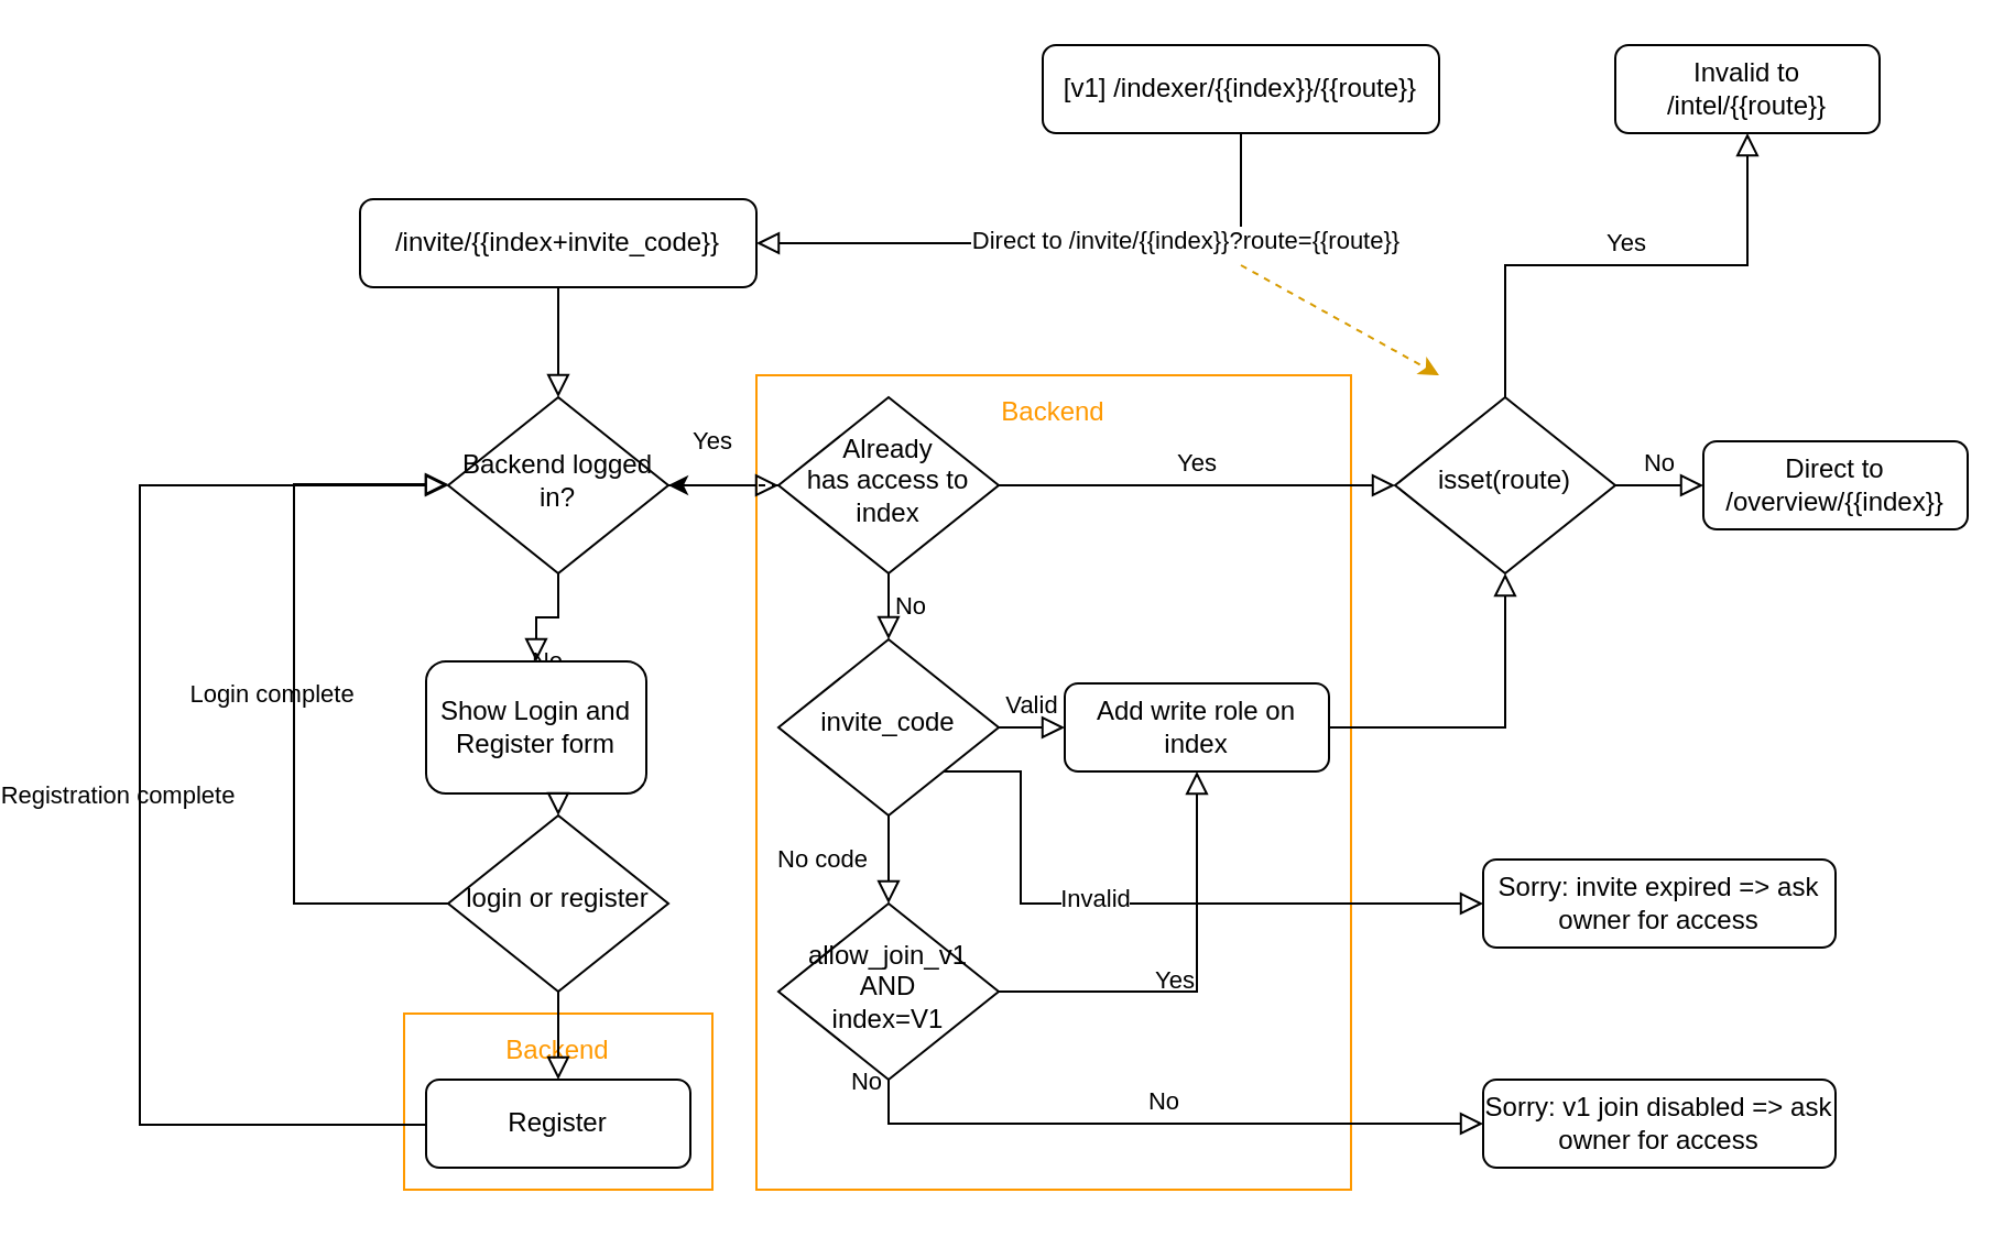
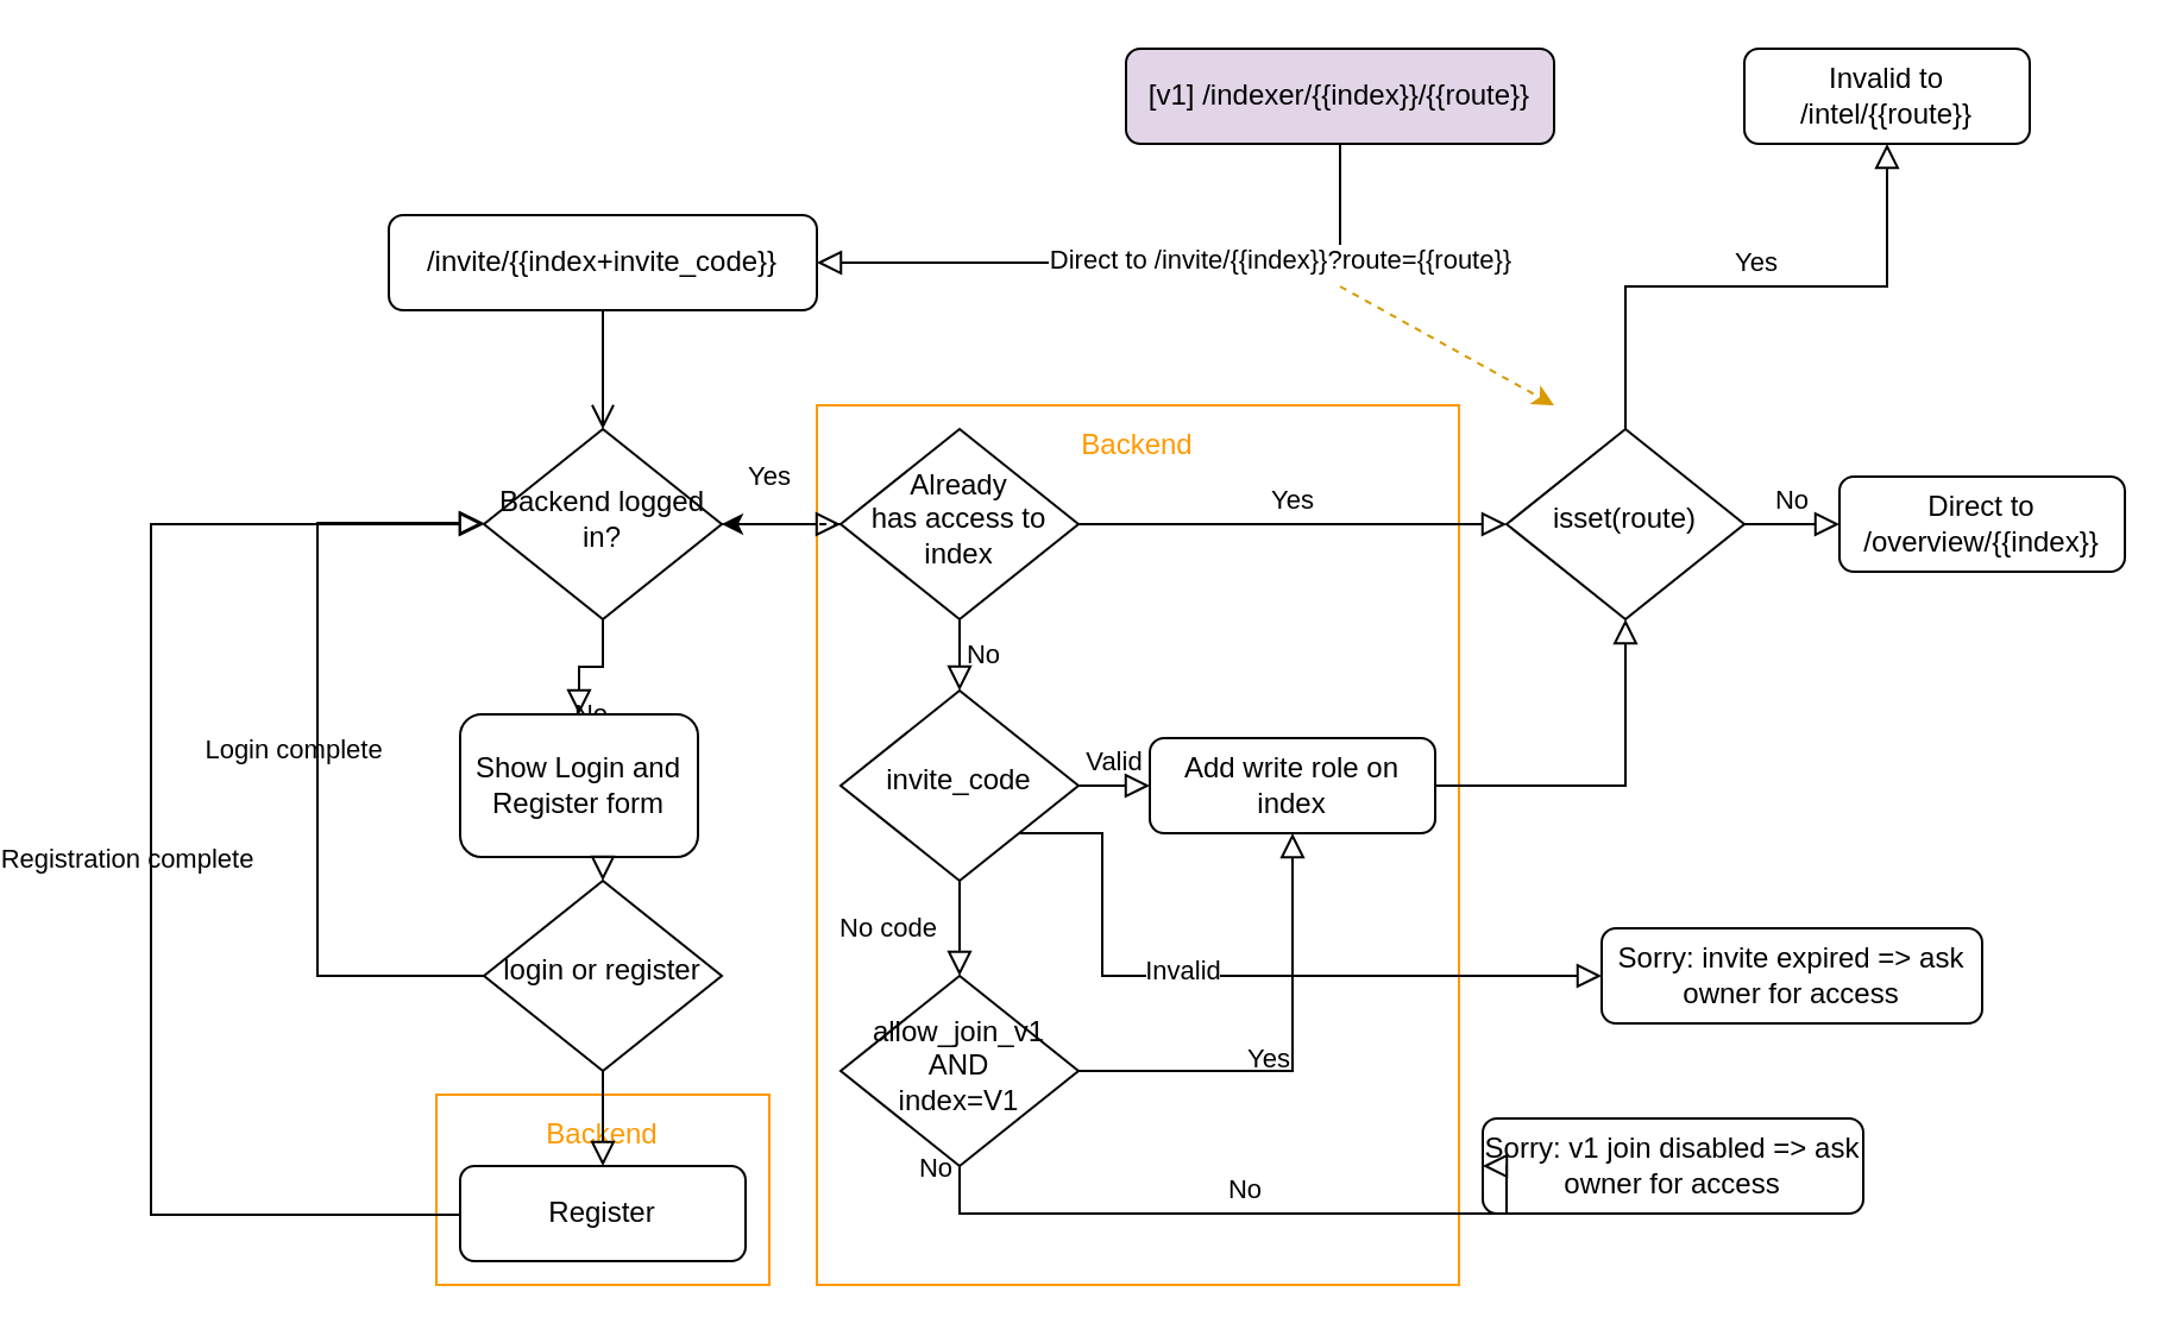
  <mxCell id="0" />
  <mxCell id="1" parent="0" />
  <mxCell id="2" value="Backend" style="outlineConnect=0;gradientColor=none;html=1;whiteSpace=wrap;fontSize=12;fontStyle=0;strokeColor=#FF9900;fillColor=none;verticalAlign=top;align=center;fontColor=#FF9900;dashed=0;spacingTop=3;" vertex="1" parent="1"><mxGeometry x="140" y="460" width="140" height="80" as="geometry" /></mxCell>
  <mxCell id="3" value="Backend" style="outlineConnect=0;gradientColor=none;html=1;whiteSpace=wrap;fontSize=12;fontStyle=0;strokeColor=#FF9900;fillColor=none;verticalAlign=top;align=center;fontColor=#FF9900;dashed=0;spacingTop=3;" vertex="1" parent="1"><mxGeometry x="300" y="170" width="270" height="370" as="geometry" /></mxCell>
- <mxCell id="4" value="" style="rounded=0;html=1;jettySize=auto;orthogonalLoop=1;fontSize=11;endArrow=block;endFill=0;endSize=8;strokeWidth=1;shadow=0;labelBackgroundColor=none;edgeStyle=orthogonalEdgeStyle;" parent="1" source="5" target="8" edge="1"><mxGeometry relative="1" as="geometry" /></mxCell>
+ <mxCell id="4" value="" style="rounded=0;html=1;jettySize=auto;orthogonalLoop=1;fontSize=11;endArrow=open;endFill=0;endSize=8;strokeWidth=1;shadow=0;labelBackgroundColor=none;edgeStyle=orthogonalEdgeStyle;" parent="1" source="5" target="8" edge="1"><mxGeometry relative="1" as="geometry" /></mxCell>
  <mxCell id="5" value="/invite/{{index+invite_code}}" style="rounded=1;whiteSpace=wrap;html=1;fontSize=12;glass=0;strokeWidth=1;shadow=0;" parent="1" vertex="1"><mxGeometry x="120" y="90" width="180" height="40" as="geometry" /></mxCell>
  <mxCell id="6" value="No" style="rounded=0;html=1;jettySize=auto;orthogonalLoop=1;fontSize=11;endArrow=block;endFill=0;endSize=8;strokeWidth=1;shadow=0;labelBackgroundColor=none;edgeStyle=orthogonalEdgeStyle;entryX=0.5;entryY=0;entryDx=0;entryDy=0;" parent="1" source="8" target="11" edge="1"><mxGeometry y="20" relative="1" as="geometry"><mxPoint as="offset" /></mxGeometry></mxCell>
  <mxCell id="7" value="Yes" style="edgeStyle=orthogonalEdgeStyle;rounded=0;html=1;jettySize=auto;orthogonalLoop=1;fontSize=11;endArrow=block;endFill=0;endSize=8;strokeWidth=1;shadow=0;labelBackgroundColor=none;exitX=0.5;exitY=0;exitDx=0;exitDy=0;" parent="1" source="26" target="9" edge="1"><mxGeometry y="10" relative="1" as="geometry"><mxPoint as="offset" /></mxGeometry></mxCell>
  <mxCell id="8" value="Backend logged in?" style="rhombus;whiteSpace=wrap;html=1;shadow=0;fontFamily=Helvetica;fontSize=12;align=center;strokeWidth=1;spacing=6;spacingTop=-4;" parent="1" vertex="1"><mxGeometry x="160" y="180" width="100" height="80" as="geometry" /></mxCell>
  <mxCell id="9" value="Invalid to /intel/{{route}}" style="rounded=1;whiteSpace=wrap;html=1;fontSize=12;glass=0;strokeWidth=1;shadow=0;" parent="1" vertex="1"><mxGeometry x="690" y="20" width="120" height="40" as="geometry" /></mxCell>
  <mxCell id="10" value="Register" style="rounded=1;whiteSpace=wrap;html=1;fontSize=12;glass=0;strokeWidth=1;shadow=0;" parent="1" vertex="1"><mxGeometry x="150" y="490" width="120" height="40" as="geometry" /></mxCell>
  <mxCell id="11" value="Show Login and Register form" style="rounded=1;whiteSpace=wrap;html=1;fontSize=12;glass=0;strokeWidth=1;shadow=0;" vertex="1" parent="1"><mxGeometry x="150" y="300" width="100" height="60" as="geometry" /></mxCell>
  <mxCell id="12" value="" style="rounded=0;html=1;jettySize=auto;orthogonalLoop=1;fontSize=11;endArrow=block;endFill=0;endSize=8;strokeWidth=1;shadow=0;labelBackgroundColor=none;edgeStyle=orthogonalEdgeStyle;entryX=0.5;entryY=0;entryDx=0;entryDy=0;exitX=0.5;exitY=1;exitDx=0;exitDy=0;" edge="1" parent="1" source="13" target="10"><mxGeometry relative="1" as="geometry"><mxPoint x="220" y="140" as="sourcePoint" /><mxPoint x="220" y="190" as="targetPoint" /></mxGeometry></mxCell>
  <mxCell id="13" value="login or register" style="rhombus;whiteSpace=wrap;html=1;shadow=0;fontFamily=Helvetica;fontSize=12;align=center;strokeWidth=1;spacing=6;spacingTop=-4;" vertex="1" parent="1"><mxGeometry x="160" y="370" width="100" height="80" as="geometry" /></mxCell>
  <mxCell id="14" value="" style="rounded=0;html=1;jettySize=auto;orthogonalLoop=1;fontSize=11;endArrow=block;endFill=0;endSize=8;strokeWidth=1;shadow=0;labelBackgroundColor=none;edgeStyle=orthogonalEdgeStyle;entryX=0.5;entryY=0;entryDx=0;entryDy=0;exitX=0.5;exitY=1;exitDx=0;exitDy=0;" edge="1" parent="1" source="11" target="13"><mxGeometry relative="1" as="geometry"><mxPoint x="210" y="340" as="sourcePoint" /><mxPoint x="210" y="490" as="targetPoint" /></mxGeometry></mxCell>
  <mxCell id="15" value="Login complete" style="edgeStyle=orthogonalEdgeStyle;rounded=0;html=1;jettySize=auto;orthogonalLoop=1;fontSize=11;endArrow=block;endFill=0;endSize=8;strokeWidth=1;shadow=0;labelBackgroundColor=none;exitX=0;exitY=0.5;exitDx=0;exitDy=0;" edge="1" parent="1" source="13"><mxGeometry y="10" relative="1" as="geometry"><mxPoint as="offset" /><mxPoint x="16" y="219.5" as="sourcePoint" /><mxPoint x="160" y="219.5" as="targetPoint" /><Array as="points"><mxPoint x="90" y="410" /><mxPoint x="90" y="220" /></Array></mxGeometry></mxCell>
  <mxCell id="16" value="Registration complete" style="edgeStyle=orthogonalEdgeStyle;rounded=0;html=1;jettySize=auto;orthogonalLoop=1;fontSize=11;endArrow=block;endFill=0;endSize=8;strokeWidth=1;shadow=0;labelBackgroundColor=none;exitX=0;exitY=0.5;exitDx=0;exitDy=0;" edge="1" parent="1"><mxGeometry y="10" relative="1" as="geometry"><mxPoint as="offset" /><mxPoint x="150" y="510.5" as="sourcePoint" /><mxPoint x="160" y="220" as="targetPoint" /><Array as="points"><mxPoint x="20" y="511" /><mxPoint x="20" y="220" /></Array></mxGeometry></mxCell>
  <mxCell id="17" value="" style="edgeStyle=orthogonalEdgeStyle;rounded=0;orthogonalLoop=1;jettySize=auto;html=1;dashed=1;" edge="1" parent="1" source="18" target="8"><mxGeometry relative="1" as="geometry" /></mxCell>
  <mxCell id="18" value="Already &lt;br&gt;has access to&lt;br&gt;index" style="rhombus;whiteSpace=wrap;html=1;shadow=0;fontFamily=Helvetica;fontSize=12;align=center;strokeWidth=1;spacing=6;spacingTop=-4;" vertex="1" parent="1"><mxGeometry x="310" y="180" width="100" height="80" as="geometry" /></mxCell>
  <mxCell id="19" value="Yes" style="edgeStyle=orthogonalEdgeStyle;rounded=0;html=1;jettySize=auto;orthogonalLoop=1;fontSize=11;endArrow=block;endFill=0;endSize=8;strokeWidth=1;shadow=0;labelBackgroundColor=none;" edge="1" parent="1" source="8" target="18"><mxGeometry x="-0.2" y="20" relative="1" as="geometry"><mxPoint as="offset" /><mxPoint x="260" y="220" as="sourcePoint" /><mxPoint x="500" y="220" as="targetPoint" /></mxGeometry></mxCell>
  <mxCell id="20" value="Add write role on index" style="rounded=1;whiteSpace=wrap;html=1;fontSize=12;glass=0;strokeWidth=1;shadow=0;" vertex="1" parent="1"><mxGeometry x="440" y="310" width="120" height="40" as="geometry" /></mxCell>
  <mxCell id="21" value="No" style="edgeStyle=orthogonalEdgeStyle;rounded=0;html=1;jettySize=auto;orthogonalLoop=1;fontSize=11;endArrow=block;endFill=0;endSize=8;strokeWidth=1;shadow=0;labelBackgroundColor=none;exitX=0.5;exitY=1;exitDx=0;exitDy=0;entryX=0.5;entryY=0;entryDx=0;entryDy=0;" edge="1" parent="1" source="18" target="32"><mxGeometry y="10" relative="1" as="geometry"><mxPoint as="offset" /><mxPoint x="420" y="230" as="sourcePoint" /><mxPoint x="510" y="230" as="targetPoint" /></mxGeometry></mxCell>
  <mxCell id="22" value="" style="edgeStyle=orthogonalEdgeStyle;rounded=0;html=1;jettySize=auto;orthogonalLoop=1;fontSize=11;endArrow=block;endFill=0;endSize=8;strokeWidth=1;shadow=0;labelBackgroundColor=none;exitX=1;exitY=0.5;exitDx=0;exitDy=0;entryX=0.5;entryY=1;entryDx=0;entryDy=0;" edge="1" parent="1" source="20" target="26"><mxGeometry y="10" relative="1" as="geometry"><mxPoint as="offset" /><mxPoint x="560" y="310" as="sourcePoint" /><mxPoint x="640" y="360" as="targetPoint" /></mxGeometry></mxCell>
- <mxCell id="23" value="[v1] /indexer/{{index}}/{{route}}" style="rounded=1;whiteSpace=wrap;html=1;fontSize=12;glass=0;strokeWidth=1;shadow=0;" vertex="1" parent="1"><mxGeometry x="430" y="20" width="180" height="40" as="geometry" /></mxCell>
+ <mxCell id="23" value="[v1] /indexer/{{index}}/{{route}}" style="rounded=1;whiteSpace=wrap;html=1;fontSize=12;glass=0;strokeWidth=1;shadow=0;fillColor=#e1d5e7;" vertex="1" parent="1"><mxGeometry x="430" y="20" width="180" height="40" as="geometry" /></mxCell>
  <mxCell id="24" value="" style="rounded=0;html=1;jettySize=auto;orthogonalLoop=1;fontSize=11;endArrow=block;endFill=0;endSize=8;strokeWidth=1;shadow=0;labelBackgroundColor=none;edgeStyle=orthogonalEdgeStyle;exitX=0.5;exitY=1;exitDx=0;exitDy=0;entryX=1;entryY=0.5;entryDx=0;entryDy=0;" edge="1" parent="1" source="23" target="5"><mxGeometry relative="1" as="geometry"><mxPoint x="220" y="140" as="sourcePoint" /><mxPoint x="220" y="190" as="targetPoint" /><Array as="points"><mxPoint x="520" y="110" /></Array></mxGeometry></mxCell>
  <mxCell id="25" value="Direct to /invite/{{index}}?route={{route}}" style="edgeLabel;html=1;align=center;verticalAlign=middle;resizable=0;points=[];" vertex="1" connectable="0" parent="24"><mxGeometry x="-0.44" y="-2" relative="1" as="geometry"><mxPoint as="offset" /></mxGeometry></mxCell>
  <mxCell id="26" value="isset(route)" style="rhombus;whiteSpace=wrap;html=1;shadow=0;fontFamily=Helvetica;fontSize=12;align=center;strokeWidth=1;spacing=6;spacingTop=-4;" vertex="1" parent="1"><mxGeometry x="590" y="180" width="100" height="80" as="geometry" /></mxCell>
  <mxCell id="27" value="Yes" style="edgeStyle=orthogonalEdgeStyle;rounded=0;html=1;jettySize=auto;orthogonalLoop=1;fontSize=11;endArrow=block;endFill=0;endSize=8;strokeWidth=1;shadow=0;labelBackgroundColor=none;" edge="1" parent="1" source="18" target="26"><mxGeometry y="10" relative="1" as="geometry"><mxPoint as="offset" /><mxPoint x="410" y="220" as="sourcePoint" /><mxPoint x="710" y="220" as="targetPoint" /></mxGeometry></mxCell>
  <mxCell id="28" value="Direct to /overview/{{index}}" style="rounded=1;whiteSpace=wrap;html=1;fontSize=12;glass=0;strokeWidth=1;shadow=0;" vertex="1" parent="1"><mxGeometry x="730" y="200" width="120" height="40" as="geometry" /></mxCell>
  <mxCell id="29" value="No" style="edgeStyle=orthogonalEdgeStyle;rounded=0;html=1;jettySize=auto;orthogonalLoop=1;fontSize=11;endArrow=block;endFill=0;endSize=8;strokeWidth=1;shadow=0;labelBackgroundColor=none;exitX=1;exitY=0.5;exitDx=0;exitDy=0;entryX=0;entryY=0.5;entryDx=0;entryDy=0;" edge="1" parent="1" source="26" target="28"><mxGeometry y="10" relative="1" as="geometry"><mxPoint as="offset" /><mxPoint x="640" y="190" as="sourcePoint" /><mxPoint x="760" y="70" as="targetPoint" /></mxGeometry></mxCell>
  <mxCell id="30" value="" style="endArrow=classic;html=1;fillColor=#ffe6cc;strokeColor=#d79b00;dashed=1;" edge="1" parent="1"><mxGeometry relative="1" as="geometry"><mxPoint x="520" y="120" as="sourcePoint" /><mxPoint x="610" y="170" as="targetPoint" /></mxGeometry></mxCell>
- <mxCell id="31" value="Sorry: v1 join disabled =&amp;gt; ask owner for access" style="rounded=1;whiteSpace=wrap;html=1;fontSize=12;glass=0;strokeWidth=1;shadow=0;" vertex="1" parent="1"><mxGeometry x="630" y="490" width="160" height="40" as="geometry" /></mxCell>
+ <mxCell id="31" value="Sorry: v1 join disabled =&amp;gt; ask owner for access" style="rounded=1;whiteSpace=wrap;html=1;fontSize=12;glass=0;strokeWidth=1;shadow=0;" vertex="1" parent="1"><mxGeometry x="580" y="470" width="160" height="40" as="geometry" /></mxCell>
  <mxCell id="32" value="invite_code" style="rhombus;whiteSpace=wrap;html=1;shadow=0;fontFamily=Helvetica;fontSize=12;align=center;strokeWidth=1;spacing=6;spacingTop=-4;" vertex="1" parent="1"><mxGeometry x="310" y="290" width="100" height="80" as="geometry" /></mxCell>
  <mxCell id="33" value="Valid" style="edgeStyle=orthogonalEdgeStyle;rounded=0;html=1;jettySize=auto;orthogonalLoop=1;fontSize=11;endArrow=block;endFill=0;endSize=8;strokeWidth=1;shadow=0;labelBackgroundColor=none;entryX=0;entryY=0.5;entryDx=0;entryDy=0;exitX=1;exitY=0.5;exitDx=0;exitDy=0;" edge="1" parent="1" source="32" target="20"><mxGeometry y="10" relative="1" as="geometry"><mxPoint as="offset" /><mxPoint x="415" y="370" as="sourcePoint" /><mxPoint x="585" y="370" as="targetPoint" /><Array as="points"><mxPoint x="430" y="330" /><mxPoint x="430" y="330" /></Array></mxGeometry></mxCell>
  <mxCell id="34" value="No" style="edgeStyle=orthogonalEdgeStyle;rounded=0;html=1;jettySize=auto;orthogonalLoop=1;fontSize=11;endArrow=block;endFill=0;endSize=8;strokeWidth=1;shadow=0;labelBackgroundColor=none;exitX=0.5;exitY=1;exitDx=0;exitDy=0;" edge="1" parent="1" source="38"><mxGeometry y="10" relative="1" as="geometry"><mxPoint as="offset" /><mxPoint x="410" y="480" as="sourcePoint" /><mxPoint x="360" y="450" as="targetPoint" /></mxGeometry></mxCell>
  <mxCell id="35" style="edgeStyle=orthogonalEdgeStyle;rounded=0;orthogonalLoop=1;jettySize=auto;html=1;exitX=0.5;exitY=1;exitDx=0;exitDy=0;dashed=1;" edge="1" parent="1" source="3" target="3"><mxGeometry relative="1" as="geometry" /></mxCell>
  <mxCell id="36" value="No" style="edgeStyle=orthogonalEdgeStyle;rounded=0;html=1;jettySize=auto;orthogonalLoop=1;fontSize=11;endArrow=block;endFill=0;endSize=8;strokeWidth=1;shadow=0;labelBackgroundColor=none;exitX=0.5;exitY=1;exitDx=0;exitDy=0;entryX=0;entryY=0.5;entryDx=0;entryDy=0;" edge="1" parent="1" source="38" target="31"><mxGeometry y="10" relative="1" as="geometry"><mxPoint as="offset" /><mxPoint x="370" y="420" as="sourcePoint" /><mxPoint x="370" y="460" as="targetPoint" /><Array as="points"><mxPoint x="360" y="510" /><mxPoint x="590" y="510" /></Array></mxGeometry></mxCell>
  <mxCell id="37" value="Yes" style="edgeStyle=orthogonalEdgeStyle;rounded=0;html=1;jettySize=auto;orthogonalLoop=1;fontSize=11;endArrow=block;endFill=0;endSize=8;strokeWidth=1;shadow=0;labelBackgroundColor=none;entryX=0.5;entryY=1;entryDx=0;entryDy=0;exitX=1;exitY=0.5;exitDx=0;exitDy=0;" edge="1" parent="1" source="38" target="20"><mxGeometry y="10" relative="1" as="geometry"><mxPoint as="offset" /><mxPoint x="425" y="380" as="sourcePoint" /><mxPoint x="510" y="340" as="targetPoint" /><Array as="points"><mxPoint x="500" y="450" /></Array></mxGeometry></mxCell>
  <mxCell id="38" value="allow_join_v1&lt;br&gt;AND&lt;br&gt;index=V1" style="rhombus;whiteSpace=wrap;html=1;shadow=0;fontFamily=Helvetica;fontSize=12;align=center;strokeWidth=1;spacing=6;spacingTop=-4;" vertex="1" parent="1"><mxGeometry x="310" y="410" width="100" height="80" as="geometry" /></mxCell>
  <mxCell id="39" value="No code" style="edgeStyle=orthogonalEdgeStyle;rounded=0;html=1;jettySize=auto;orthogonalLoop=1;fontSize=11;endArrow=block;endFill=0;endSize=8;strokeWidth=1;shadow=0;labelBackgroundColor=none;exitX=0.5;exitY=1;exitDx=0;exitDy=0;" edge="1" parent="1" source="32" target="38"><mxGeometry y="-30" relative="1" as="geometry"><mxPoint as="offset" /><mxPoint x="360" y="370" as="sourcePoint" /><mxPoint x="360" y="450" as="targetPoint" /></mxGeometry></mxCell>
  <mxCell id="40" value="Sorry: invite expired =&amp;gt; ask owner for access" style="rounded=1;whiteSpace=wrap;html=1;fontSize=12;glass=0;strokeWidth=1;shadow=0;" vertex="1" parent="1"><mxGeometry x="630" y="390" width="160" height="40" as="geometry" /></mxCell>
  <mxCell id="41" value="" style="edgeStyle=orthogonalEdgeStyle;rounded=0;html=1;jettySize=auto;orthogonalLoop=1;fontSize=11;endArrow=block;endFill=0;endSize=8;strokeWidth=1;shadow=0;labelBackgroundColor=none;exitX=1;exitY=1;exitDx=0;exitDy=0;entryX=0;entryY=0.5;entryDx=0;entryDy=0;" edge="1" parent="1" source="32" target="40"><mxGeometry y="10" relative="1" as="geometry"><mxPoint as="offset" /><mxPoint x="570" y="340" as="sourcePoint" /><mxPoint x="640" y="270" as="targetPoint" /><Array as="points"><mxPoint x="420" y="350" /><mxPoint x="420" y="410" /></Array></mxGeometry></mxCell>
  <mxCell id="42" value="Invalid" style="edgeLabel;html=1;align=center;verticalAlign=middle;resizable=0;points=[];" vertex="1" connectable="0" parent="41"><mxGeometry x="-0.159" y="3" relative="1" as="geometry"><mxPoint as="offset" /></mxGeometry></mxCell>
